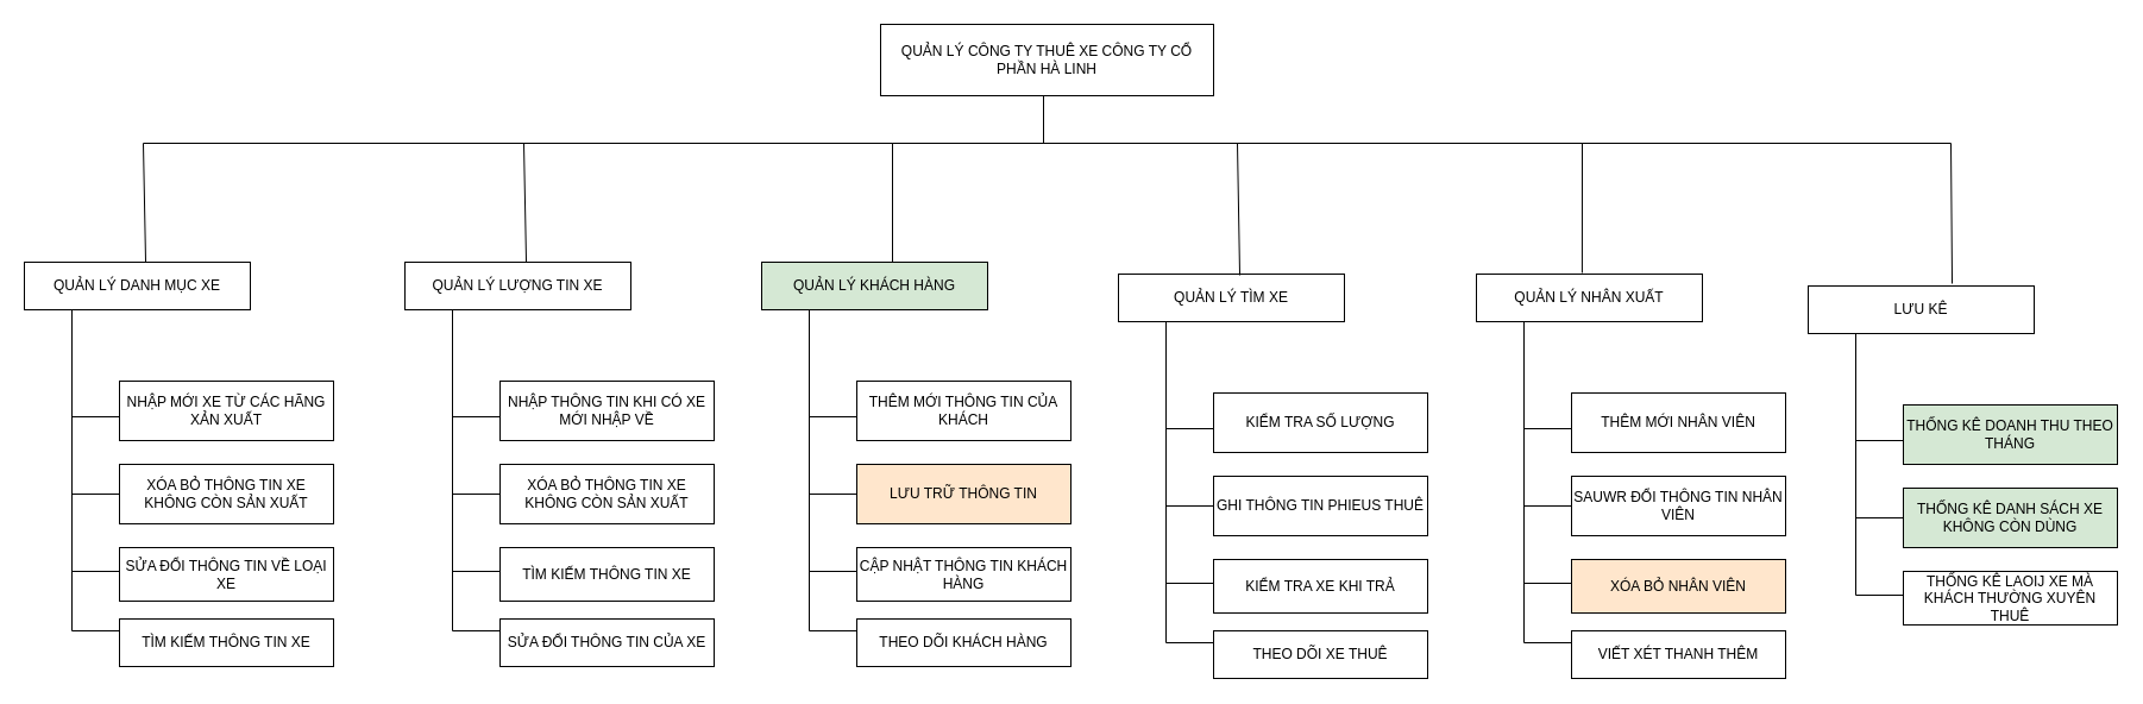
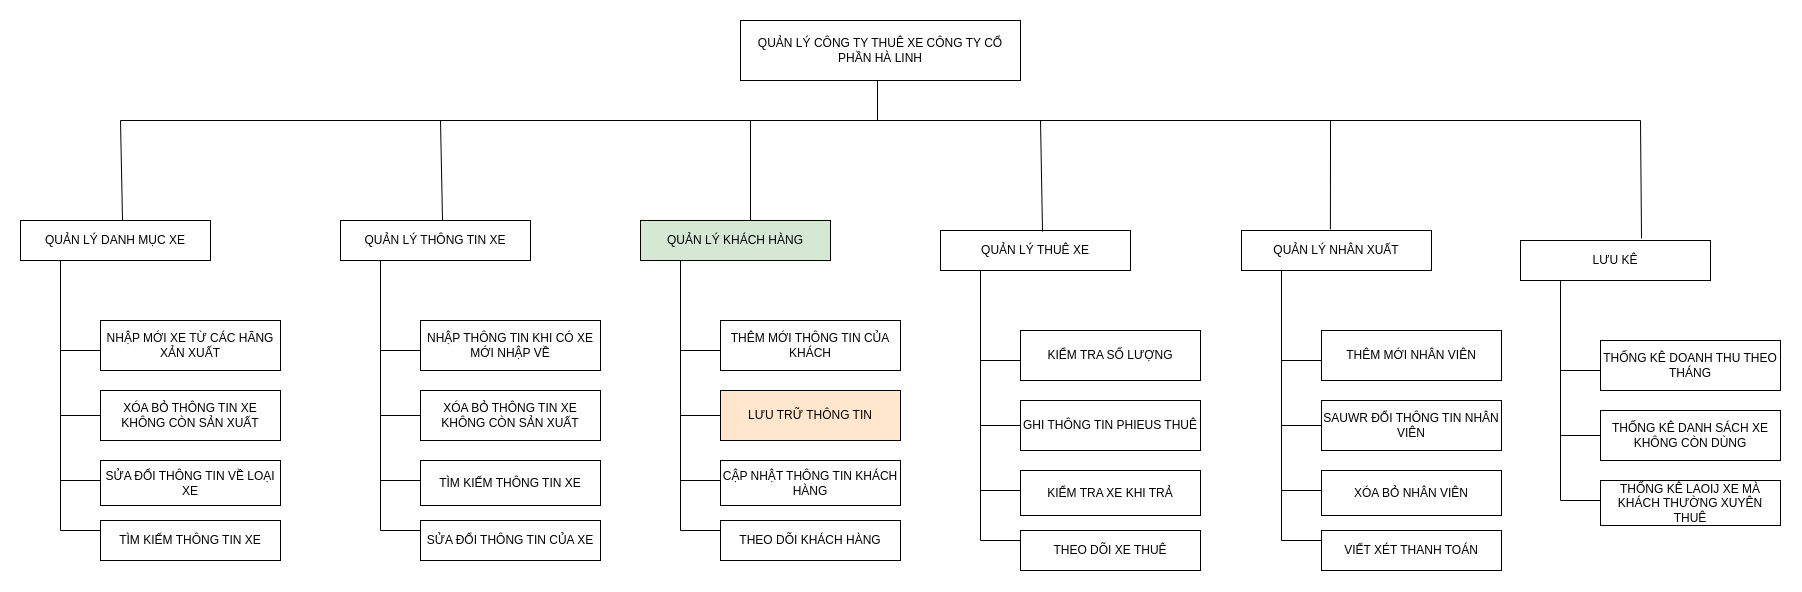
  <mxCell id="0" />
  <mxCell id="1" parent="0" />
  <mxCell id="2" value="QUẢN LÝ CÔNG TY THUÊ XE CÔNG TY CỔ PHẦN HÀ LINH" style="rounded=0;whiteSpace=wrap;html=1;" vertex="1" parent="1"><mxGeometry x="740" y="20" width="280" height="60" as="geometry" /></mxCell>
  <mxCell id="3" value="QUẢN LÝ DANH MỤC XE" style="rounded=0;whiteSpace=wrap;html=1;" vertex="1" parent="1"><mxGeometry x="20" y="220" width="190" height="40" as="geometry" /></mxCell>
  <mxCell id="4" value="NHẬP MỚI XE TỪ CÁC HÃNG XẢN XUẤT" style="rounded=0;whiteSpace=wrap;html=1;" vertex="1" parent="1"><mxGeometry x="100" y="320" width="180" height="50" as="geometry" /></mxCell>
  <mxCell id="5" value="XÓA BỎ THÔNG TIN XE KHÔNG CÒN SẢN XUẤT" style="rounded=0;whiteSpace=wrap;html=1;" vertex="1" parent="1"><mxGeometry x="100" y="390" width="180" height="50" as="geometry" /></mxCell>
  <mxCell id="6" value="SỬA ĐỔI THÔNG TIN VỀ LOẠI XE" style="rounded=0;whiteSpace=wrap;html=1;" vertex="1" parent="1"><mxGeometry x="100" y="460" width="180" height="45" as="geometry" /></mxCell>
  <mxCell id="7" value="TÌM KIẾM THÔNG TIN XE" style="rounded=0;whiteSpace=wrap;html=1;" vertex="1" parent="1"><mxGeometry x="100" y="520" width="180" height="40" as="geometry" /></mxCell>
  <mxCell id="8" value="" style="endArrow=none;html=1;rounded=0;" edge="1" parent="1"><mxGeometry width="50" height="50" relative="1" as="geometry"><mxPoint x="60" y="530" as="sourcePoint" /><mxPoint x="60" y="260" as="targetPoint" /></mxGeometry></mxCell>
  <mxCell id="9" value="" style="endArrow=none;html=1;rounded=0;" edge="1" parent="1"><mxGeometry width="50" height="50" relative="1" as="geometry"><mxPoint x="60" y="350" as="sourcePoint" /><mxPoint x="100" y="350" as="targetPoint" /></mxGeometry></mxCell>
  <mxCell id="10" value="" style="endArrow=none;html=1;rounded=0;" edge="1" parent="1"><mxGeometry width="50" height="50" relative="1" as="geometry"><mxPoint x="60" y="480" as="sourcePoint" /><mxPoint x="100" y="480" as="targetPoint" /></mxGeometry></mxCell>
  <mxCell id="11" value="" style="endArrow=none;html=1;rounded=0;" edge="1" parent="1"><mxGeometry width="50" height="50" relative="1" as="geometry"><mxPoint x="60" y="415" as="sourcePoint" /><mxPoint x="100" y="415" as="targetPoint" /></mxGeometry></mxCell>
  <mxCell id="12" value="" style="endArrow=none;html=1;rounded=0;" edge="1" parent="1"><mxGeometry width="50" height="50" relative="1" as="geometry"><mxPoint x="60" y="530" as="sourcePoint" /><mxPoint x="100" y="530" as="targetPoint" /></mxGeometry></mxCell>
- <mxCell id="13" value="QUẢN LÝ LƯỢNG TIN XE" style="rounded=0;whiteSpace=wrap;html=1;" vertex="1" parent="1"><mxGeometry x="340" y="220" width="190" height="40" as="geometry" /></mxCell>
+ <mxCell id="13" value="QUẢN LÝ THÔNG TIN XE" style="rounded=0;whiteSpace=wrap;html=1;" vertex="1" parent="1"><mxGeometry x="340" y="220" width="190" height="40" as="geometry" /></mxCell>
  <mxCell id="14" value="NHẬP THÔNG TIN KHI CÓ XE MỚI NHẬP VỀ" style="rounded=0;whiteSpace=wrap;html=1;" vertex="1" parent="1"><mxGeometry x="420" y="320" width="180" height="50" as="geometry" /></mxCell>
  <mxCell id="15" value="XÓA BỎ THÔNG TIN XE KHÔNG CÒN SẢN XUẤT" style="rounded=0;whiteSpace=wrap;html=1;" vertex="1" parent="1"><mxGeometry x="420" y="390" width="180" height="50" as="geometry" /></mxCell>
  <mxCell id="16" value="TÌM KIẾM THÔNG TIN XE" style="rounded=0;whiteSpace=wrap;html=1;" vertex="1" parent="1"><mxGeometry x="420" y="460" width="180" height="45" as="geometry" /></mxCell>
  <mxCell id="17" value="SỬA ĐỔI THÔNG TIN CỦA XE" style="rounded=0;whiteSpace=wrap;html=1;" vertex="1" parent="1"><mxGeometry x="420" y="520" width="180" height="40" as="geometry" /></mxCell>
  <mxCell id="18" value="" style="endArrow=none;html=1;rounded=0;" edge="1" parent="1"><mxGeometry width="50" height="50" relative="1" as="geometry"><mxPoint x="380" y="530" as="sourcePoint" /><mxPoint x="380" y="260" as="targetPoint" /></mxGeometry></mxCell>
  <mxCell id="19" value="" style="endArrow=none;html=1;rounded=0;" edge="1" parent="1"><mxGeometry width="50" height="50" relative="1" as="geometry"><mxPoint x="380" y="350" as="sourcePoint" /><mxPoint x="420" y="350" as="targetPoint" /></mxGeometry></mxCell>
  <mxCell id="20" value="" style="endArrow=none;html=1;rounded=0;" edge="1" parent="1"><mxGeometry width="50" height="50" relative="1" as="geometry"><mxPoint x="380" y="480" as="sourcePoint" /><mxPoint x="420" y="480" as="targetPoint" /></mxGeometry></mxCell>
  <mxCell id="21" value="" style="endArrow=none;html=1;rounded=0;" edge="1" parent="1"><mxGeometry width="50" height="50" relative="1" as="geometry"><mxPoint x="380" y="415" as="sourcePoint" /><mxPoint x="420" y="415" as="targetPoint" /></mxGeometry></mxCell>
  <mxCell id="22" value="" style="endArrow=none;html=1;rounded=0;" edge="1" parent="1"><mxGeometry width="50" height="50" relative="1" as="geometry"><mxPoint x="380" y="530" as="sourcePoint" /><mxPoint x="420" y="530" as="targetPoint" /></mxGeometry></mxCell>
  <mxCell id="23" value="QUẢN LÝ KHÁCH HÀNG" style="rounded=0;whiteSpace=wrap;html=1;fillColor=#d5e8d4;" vertex="1" parent="1"><mxGeometry x="640" y="220" width="190" height="40" as="geometry" /></mxCell>
  <mxCell id="24" value="THÊM MỚI THÔNG TIN CỦA KHÁCH" style="rounded=0;whiteSpace=wrap;html=1;" vertex="1" parent="1"><mxGeometry x="720" y="320" width="180" height="50" as="geometry" /></mxCell>
  <mxCell id="25" value="LƯU TRỮ THÔNG TIN" style="rounded=0;whiteSpace=wrap;html=1;fillColor=#ffe6cc;" vertex="1" parent="1"><mxGeometry x="720" y="390" width="180" height="50" as="geometry" /></mxCell>
  <mxCell id="26" value="CẬP NHẬT THÔNG TIN KHÁCH HÀNG" style="rounded=0;whiteSpace=wrap;html=1;" vertex="1" parent="1"><mxGeometry x="720" y="460" width="180" height="45" as="geometry" /></mxCell>
  <mxCell id="27" value="THEO DÕI KHÁCH HÀNG" style="rounded=0;whiteSpace=wrap;html=1;" vertex="1" parent="1"><mxGeometry x="720" y="520" width="180" height="40" as="geometry" /></mxCell>
  <mxCell id="28" value="" style="endArrow=none;html=1;rounded=0;" edge="1" parent="1"><mxGeometry width="50" height="50" relative="1" as="geometry"><mxPoint x="680" y="530" as="sourcePoint" /><mxPoint x="680" y="260" as="targetPoint" /></mxGeometry></mxCell>
  <mxCell id="29" value="" style="endArrow=none;html=1;rounded=0;" edge="1" parent="1"><mxGeometry width="50" height="50" relative="1" as="geometry"><mxPoint x="680" y="350" as="sourcePoint" /><mxPoint x="720" y="350" as="targetPoint" /></mxGeometry></mxCell>
  <mxCell id="30" value="" style="endArrow=none;html=1;rounded=0;" edge="1" parent="1"><mxGeometry width="50" height="50" relative="1" as="geometry"><mxPoint x="680" y="480" as="sourcePoint" /><mxPoint x="720" y="480" as="targetPoint" /></mxGeometry></mxCell>
  <mxCell id="31" value="" style="endArrow=none;html=1;rounded=0;" edge="1" parent="1"><mxGeometry width="50" height="50" relative="1" as="geometry"><mxPoint x="680" y="415" as="sourcePoint" /><mxPoint x="720" y="415" as="targetPoint" /></mxGeometry></mxCell>
  <mxCell id="32" value="" style="endArrow=none;html=1;rounded=0;" edge="1" parent="1"><mxGeometry width="50" height="50" relative="1" as="geometry"><mxPoint x="680" y="530" as="sourcePoint" /><mxPoint x="720" y="530" as="targetPoint" /></mxGeometry></mxCell>
- <mxCell id="33" value="QUẢN LÝ TÌM XE" style="rounded=0;whiteSpace=wrap;html=1;" vertex="1" parent="1"><mxGeometry x="940" y="230" width="190" height="40" as="geometry" /></mxCell>
+ <mxCell id="33" value="QUẢN LÝ THUÊ XE" style="rounded=0;whiteSpace=wrap;html=1;" vertex="1" parent="1"><mxGeometry x="940" y="230" width="190" height="40" as="geometry" /></mxCell>
  <mxCell id="34" value="KIỂM TRA SỐ LƯỢNG" style="rounded=0;whiteSpace=wrap;html=1;" vertex="1" parent="1"><mxGeometry x="1020" y="330" width="180" height="50" as="geometry" /></mxCell>
  <mxCell id="35" value="GHI THÔNG TIN PHIEUS THUÊ" style="rounded=0;whiteSpace=wrap;html=1;" vertex="1" parent="1"><mxGeometry x="1020" y="400" width="180" height="50" as="geometry" /></mxCell>
  <mxCell id="36" value="KIỂM TRA XE KHI TRẢ" style="rounded=0;whiteSpace=wrap;html=1;" vertex="1" parent="1"><mxGeometry x="1020" y="470" width="180" height="45" as="geometry" /></mxCell>
  <mxCell id="37" value="THEO DÕI XE THUÊ" style="rounded=0;whiteSpace=wrap;html=1;" vertex="1" parent="1"><mxGeometry x="1020" y="530" width="180" height="40" as="geometry" /></mxCell>
  <mxCell id="38" value="" style="endArrow=none;html=1;rounded=0;" edge="1" parent="1"><mxGeometry width="50" height="50" relative="1" as="geometry"><mxPoint x="980" y="540" as="sourcePoint" /><mxPoint x="980" y="270" as="targetPoint" /></mxGeometry></mxCell>
  <mxCell id="39" value="" style="endArrow=none;html=1;rounded=0;" edge="1" parent="1"><mxGeometry width="50" height="50" relative="1" as="geometry"><mxPoint x="980" y="360" as="sourcePoint" /><mxPoint x="1020" y="360" as="targetPoint" /></mxGeometry></mxCell>
  <mxCell id="40" value="" style="endArrow=none;html=1;rounded=0;" edge="1" parent="1"><mxGeometry width="50" height="50" relative="1" as="geometry"><mxPoint x="980" y="490" as="sourcePoint" /><mxPoint x="1020" y="490" as="targetPoint" /></mxGeometry></mxCell>
  <mxCell id="41" value="" style="endArrow=none;html=1;rounded=0;" edge="1" parent="1"><mxGeometry width="50" height="50" relative="1" as="geometry"><mxPoint x="980" y="425" as="sourcePoint" /><mxPoint x="1020" y="425" as="targetPoint" /></mxGeometry></mxCell>
  <mxCell id="42" value="" style="endArrow=none;html=1;rounded=0;" edge="1" parent="1"><mxGeometry width="50" height="50" relative="1" as="geometry"><mxPoint x="980" y="540" as="sourcePoint" /><mxPoint x="1020" y="540" as="targetPoint" /></mxGeometry></mxCell>
  <mxCell id="43" value="QUẢN LÝ NHÂN XUẤT" style="rounded=0;whiteSpace=wrap;html=1;" vertex="1" parent="1"><mxGeometry x="1241" y="230" width="190" height="40" as="geometry" /></mxCell>
  <mxCell id="44" value="THÊM MỚI NHÂN VIÊN" style="rounded=0;whiteSpace=wrap;html=1;" vertex="1" parent="1"><mxGeometry x="1321" y="330" width="180" height="50" as="geometry" /></mxCell>
  <mxCell id="45" value="SAUWR ĐỔI THÔNG TIN NHÂN VIÊN" style="rounded=0;whiteSpace=wrap;html=1;" vertex="1" parent="1"><mxGeometry x="1321" y="400" width="180" height="50" as="geometry" /></mxCell>
- <mxCell id="46" value="XÓA BỎ NHÂN VIÊN" style="rounded=0;whiteSpace=wrap;html=1;fillColor=#ffe6cc;" vertex="1" parent="1"><mxGeometry x="1321" y="470" width="180" height="45" as="geometry" /></mxCell>
- <mxCell id="47" value="VIẾT XÉT THANH THÊM" style="rounded=0;whiteSpace=wrap;html=1;" vertex="1" parent="1"><mxGeometry x="1321" y="530" width="180" height="40" as="geometry" /></mxCell>
+ <mxCell id="46" value="XÓA BỎ NHÂN VIÊN" style="rounded=0;whiteSpace=wrap;html=1;" vertex="1" parent="1"><mxGeometry x="1321" y="470" width="180" height="45" as="geometry" /></mxCell>
+ <mxCell id="47" value="VIẾT XÉT THANH TOÁN" style="rounded=0;whiteSpace=wrap;html=1;" vertex="1" parent="1"><mxGeometry x="1321" y="530" width="180" height="40" as="geometry" /></mxCell>
  <mxCell id="48" value="" style="endArrow=none;html=1;rounded=0;" edge="1" parent="1"><mxGeometry width="50" height="50" relative="1" as="geometry"><mxPoint x="1281" y="540" as="sourcePoint" /><mxPoint x="1281" y="270" as="targetPoint" /></mxGeometry></mxCell>
  <mxCell id="49" value="" style="endArrow=none;html=1;rounded=0;" edge="1" parent="1"><mxGeometry width="50" height="50" relative="1" as="geometry"><mxPoint x="1281" y="360" as="sourcePoint" /><mxPoint x="1321" y="360" as="targetPoint" /></mxGeometry></mxCell>
  <mxCell id="50" value="" style="endArrow=none;html=1;rounded=0;" edge="1" parent="1"><mxGeometry width="50" height="50" relative="1" as="geometry"><mxPoint x="1281" y="490" as="sourcePoint" /><mxPoint x="1321" y="490" as="targetPoint" /></mxGeometry></mxCell>
  <mxCell id="51" value="" style="endArrow=none;html=1;rounded=0;" edge="1" parent="1"><mxGeometry width="50" height="50" relative="1" as="geometry"><mxPoint x="1281" y="425" as="sourcePoint" /><mxPoint x="1321" y="425" as="targetPoint" /></mxGeometry></mxCell>
  <mxCell id="52" value="" style="endArrow=none;html=1;rounded=0;" edge="1" parent="1"><mxGeometry width="50" height="50" relative="1" as="geometry"><mxPoint x="1281" y="540" as="sourcePoint" /><mxPoint x="1321" y="540" as="targetPoint" /></mxGeometry></mxCell>
  <mxCell id="53" value="LƯU KÊ" style="rounded=0;whiteSpace=wrap;html=1;" vertex="1" parent="1"><mxGeometry x="1520" y="240" width="190" height="40" as="geometry" /></mxCell>
- <mxCell id="54" value="THỐNG KÊ DOANH THU THEO THÁNG" style="rounded=0;whiteSpace=wrap;html=1;fillColor=#d5e8d4;" vertex="1" parent="1"><mxGeometry x="1600" y="340" width="180" height="50" as="geometry" /></mxCell>
- <mxCell id="55" value="THỐNG KÊ DANH SÁCH XE KHÔNG CÒN DÙNG" style="rounded=0;whiteSpace=wrap;html=1;fillColor=#d5e8d4;" vertex="1" parent="1"><mxGeometry x="1600" y="410" width="180" height="50" as="geometry" /></mxCell>
+ <mxCell id="54" value="THỐNG KÊ DOANH THU THEO THÁNG" style="rounded=0;whiteSpace=wrap;html=1;" vertex="1" parent="1"><mxGeometry x="1600" y="340" width="180" height="50" as="geometry" /></mxCell>
+ <mxCell id="55" value="THỐNG KÊ DANH SÁCH XE KHÔNG CÒN DÙNG" style="rounded=0;whiteSpace=wrap;html=1;" vertex="1" parent="1"><mxGeometry x="1600" y="410" width="180" height="50" as="geometry" /></mxCell>
  <mxCell id="56" value="THỐNG KÊ LAOIJ XE MÀ KHÁCH THƯỜNG XUYÊN THUÊ" style="rounded=0;whiteSpace=wrap;html=1;" vertex="1" parent="1"><mxGeometry x="1600" y="480" width="180" height="45" as="geometry" /></mxCell>
  <mxCell id="57" value="" style="endArrow=none;html=1;rounded=0;" edge="1" parent="1"><mxGeometry width="50" height="50" relative="1" as="geometry"><mxPoint x="1560" y="500" as="sourcePoint" /><mxPoint x="1560" y="280" as="targetPoint" /></mxGeometry></mxCell>
  <mxCell id="58" value="" style="endArrow=none;html=1;rounded=0;" edge="1" parent="1"><mxGeometry width="50" height="50" relative="1" as="geometry"><mxPoint x="1560" y="370" as="sourcePoint" /><mxPoint x="1600" y="370" as="targetPoint" /></mxGeometry></mxCell>
  <mxCell id="59" value="" style="endArrow=none;html=1;rounded=0;" edge="1" parent="1"><mxGeometry width="50" height="50" relative="1" as="geometry"><mxPoint x="1560" y="500" as="sourcePoint" /><mxPoint x="1600" y="500" as="targetPoint" /></mxGeometry></mxCell>
  <mxCell id="60" value="" style="endArrow=none;html=1;rounded=0;" edge="1" parent="1"><mxGeometry width="50" height="50" relative="1" as="geometry"><mxPoint x="1560" y="435" as="sourcePoint" /><mxPoint x="1600" y="435" as="targetPoint" /></mxGeometry></mxCell>
  <mxCell id="61" value="" style="endArrow=none;html=1;rounded=0;" edge="1" parent="1"><mxGeometry width="50" height="50" relative="1" as="geometry"><mxPoint x="877" y="120" as="sourcePoint" /><mxPoint x="877" y="80" as="targetPoint" /></mxGeometry></mxCell>
  <mxCell id="62" value="" style="endArrow=none;html=1;rounded=0;" edge="1" parent="1"><mxGeometry width="50" height="50" relative="1" as="geometry"><mxPoint x="120" y="120" as="sourcePoint" /><mxPoint x="1640" y="120" as="targetPoint" /></mxGeometry></mxCell>
  <mxCell id="63" value="" style="endArrow=none;html=1;rounded=0;exitX=0.637;exitY=-0.05;exitDx=0;exitDy=0;exitPerimeter=0;" edge="1" parent="1" source="53"><mxGeometry width="50" height="50" relative="1" as="geometry"><mxPoint x="1640" y="230" as="sourcePoint" /><mxPoint x="1640" y="120" as="targetPoint" /></mxGeometry></mxCell>
  <mxCell id="64" value="" style="endArrow=none;html=1;rounded=0;exitX=0.468;exitY=-0.025;exitDx=0;exitDy=0;exitPerimeter=0;" edge="1" parent="1" source="43"><mxGeometry width="50" height="50" relative="1" as="geometry"><mxPoint x="1330" y="220" as="sourcePoint" /><mxPoint x="1330" y="120" as="targetPoint" /></mxGeometry></mxCell>
  <mxCell id="65" value="" style="endArrow=none;html=1;rounded=0;exitX=0.537;exitY=0.025;exitDx=0;exitDy=0;exitPerimeter=0;" edge="1" parent="1" source="33"><mxGeometry width="50" height="50" relative="1" as="geometry"><mxPoint x="1230" y="180" as="sourcePoint" /><mxPoint x="1040" y="120" as="targetPoint" /></mxGeometry></mxCell>
  <mxCell id="66" value="" style="endArrow=none;html=1;rounded=0;" edge="1" parent="1"><mxGeometry width="50" height="50" relative="1" as="geometry"><mxPoint x="750" y="220" as="sourcePoint" /><mxPoint x="750" y="120" as="targetPoint" /></mxGeometry></mxCell>
  <mxCell id="67" value="" style="endArrow=none;html=1;rounded=0;exitX=0.537;exitY=0;exitDx=0;exitDy=0;exitPerimeter=0;" edge="1" parent="1" source="13"><mxGeometry width="50" height="50" relative="1" as="geometry"><mxPoint x="710" y="180" as="sourcePoint" /><mxPoint x="440" y="120" as="targetPoint" /></mxGeometry></mxCell>
  <mxCell id="68" value="" style="endArrow=none;html=1;rounded=0;exitX=0.537;exitY=0;exitDx=0;exitDy=0;exitPerimeter=0;" edge="1" parent="1" source="3"><mxGeometry width="50" height="50" relative="1" as="geometry"><mxPoint x="180" y="180" as="sourcePoint" /><mxPoint x="120" y="120" as="targetPoint" /></mxGeometry></mxCell>
